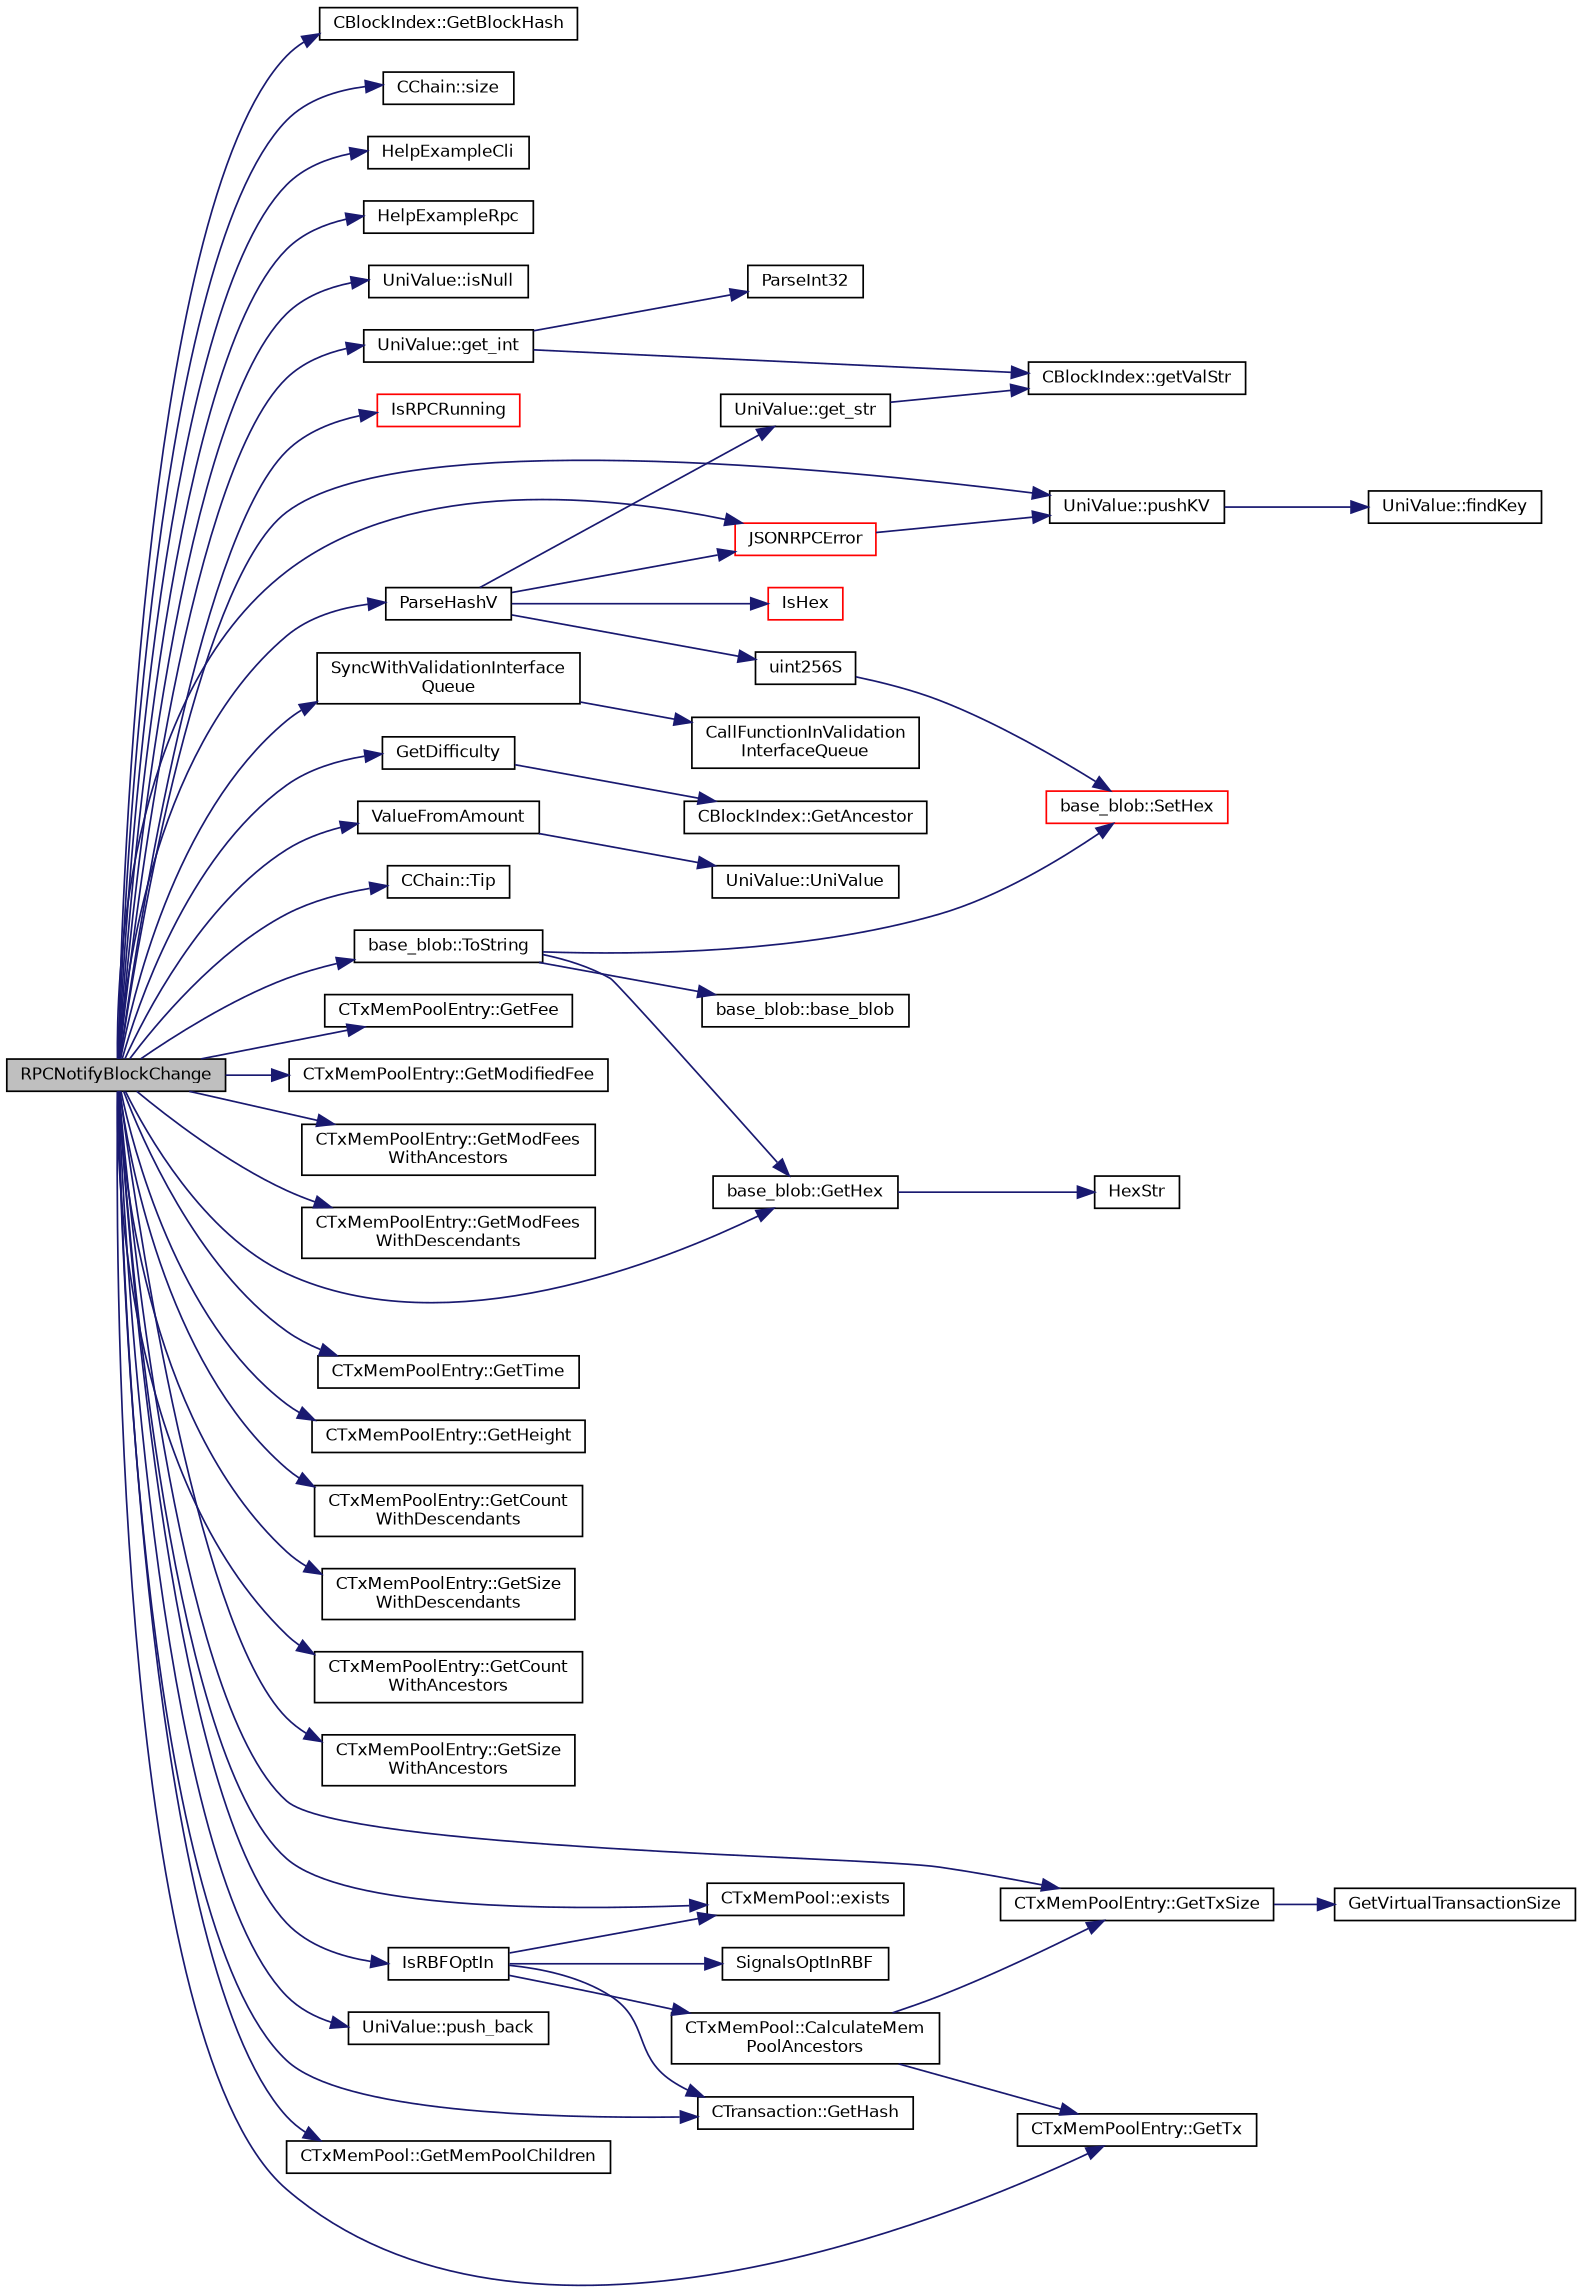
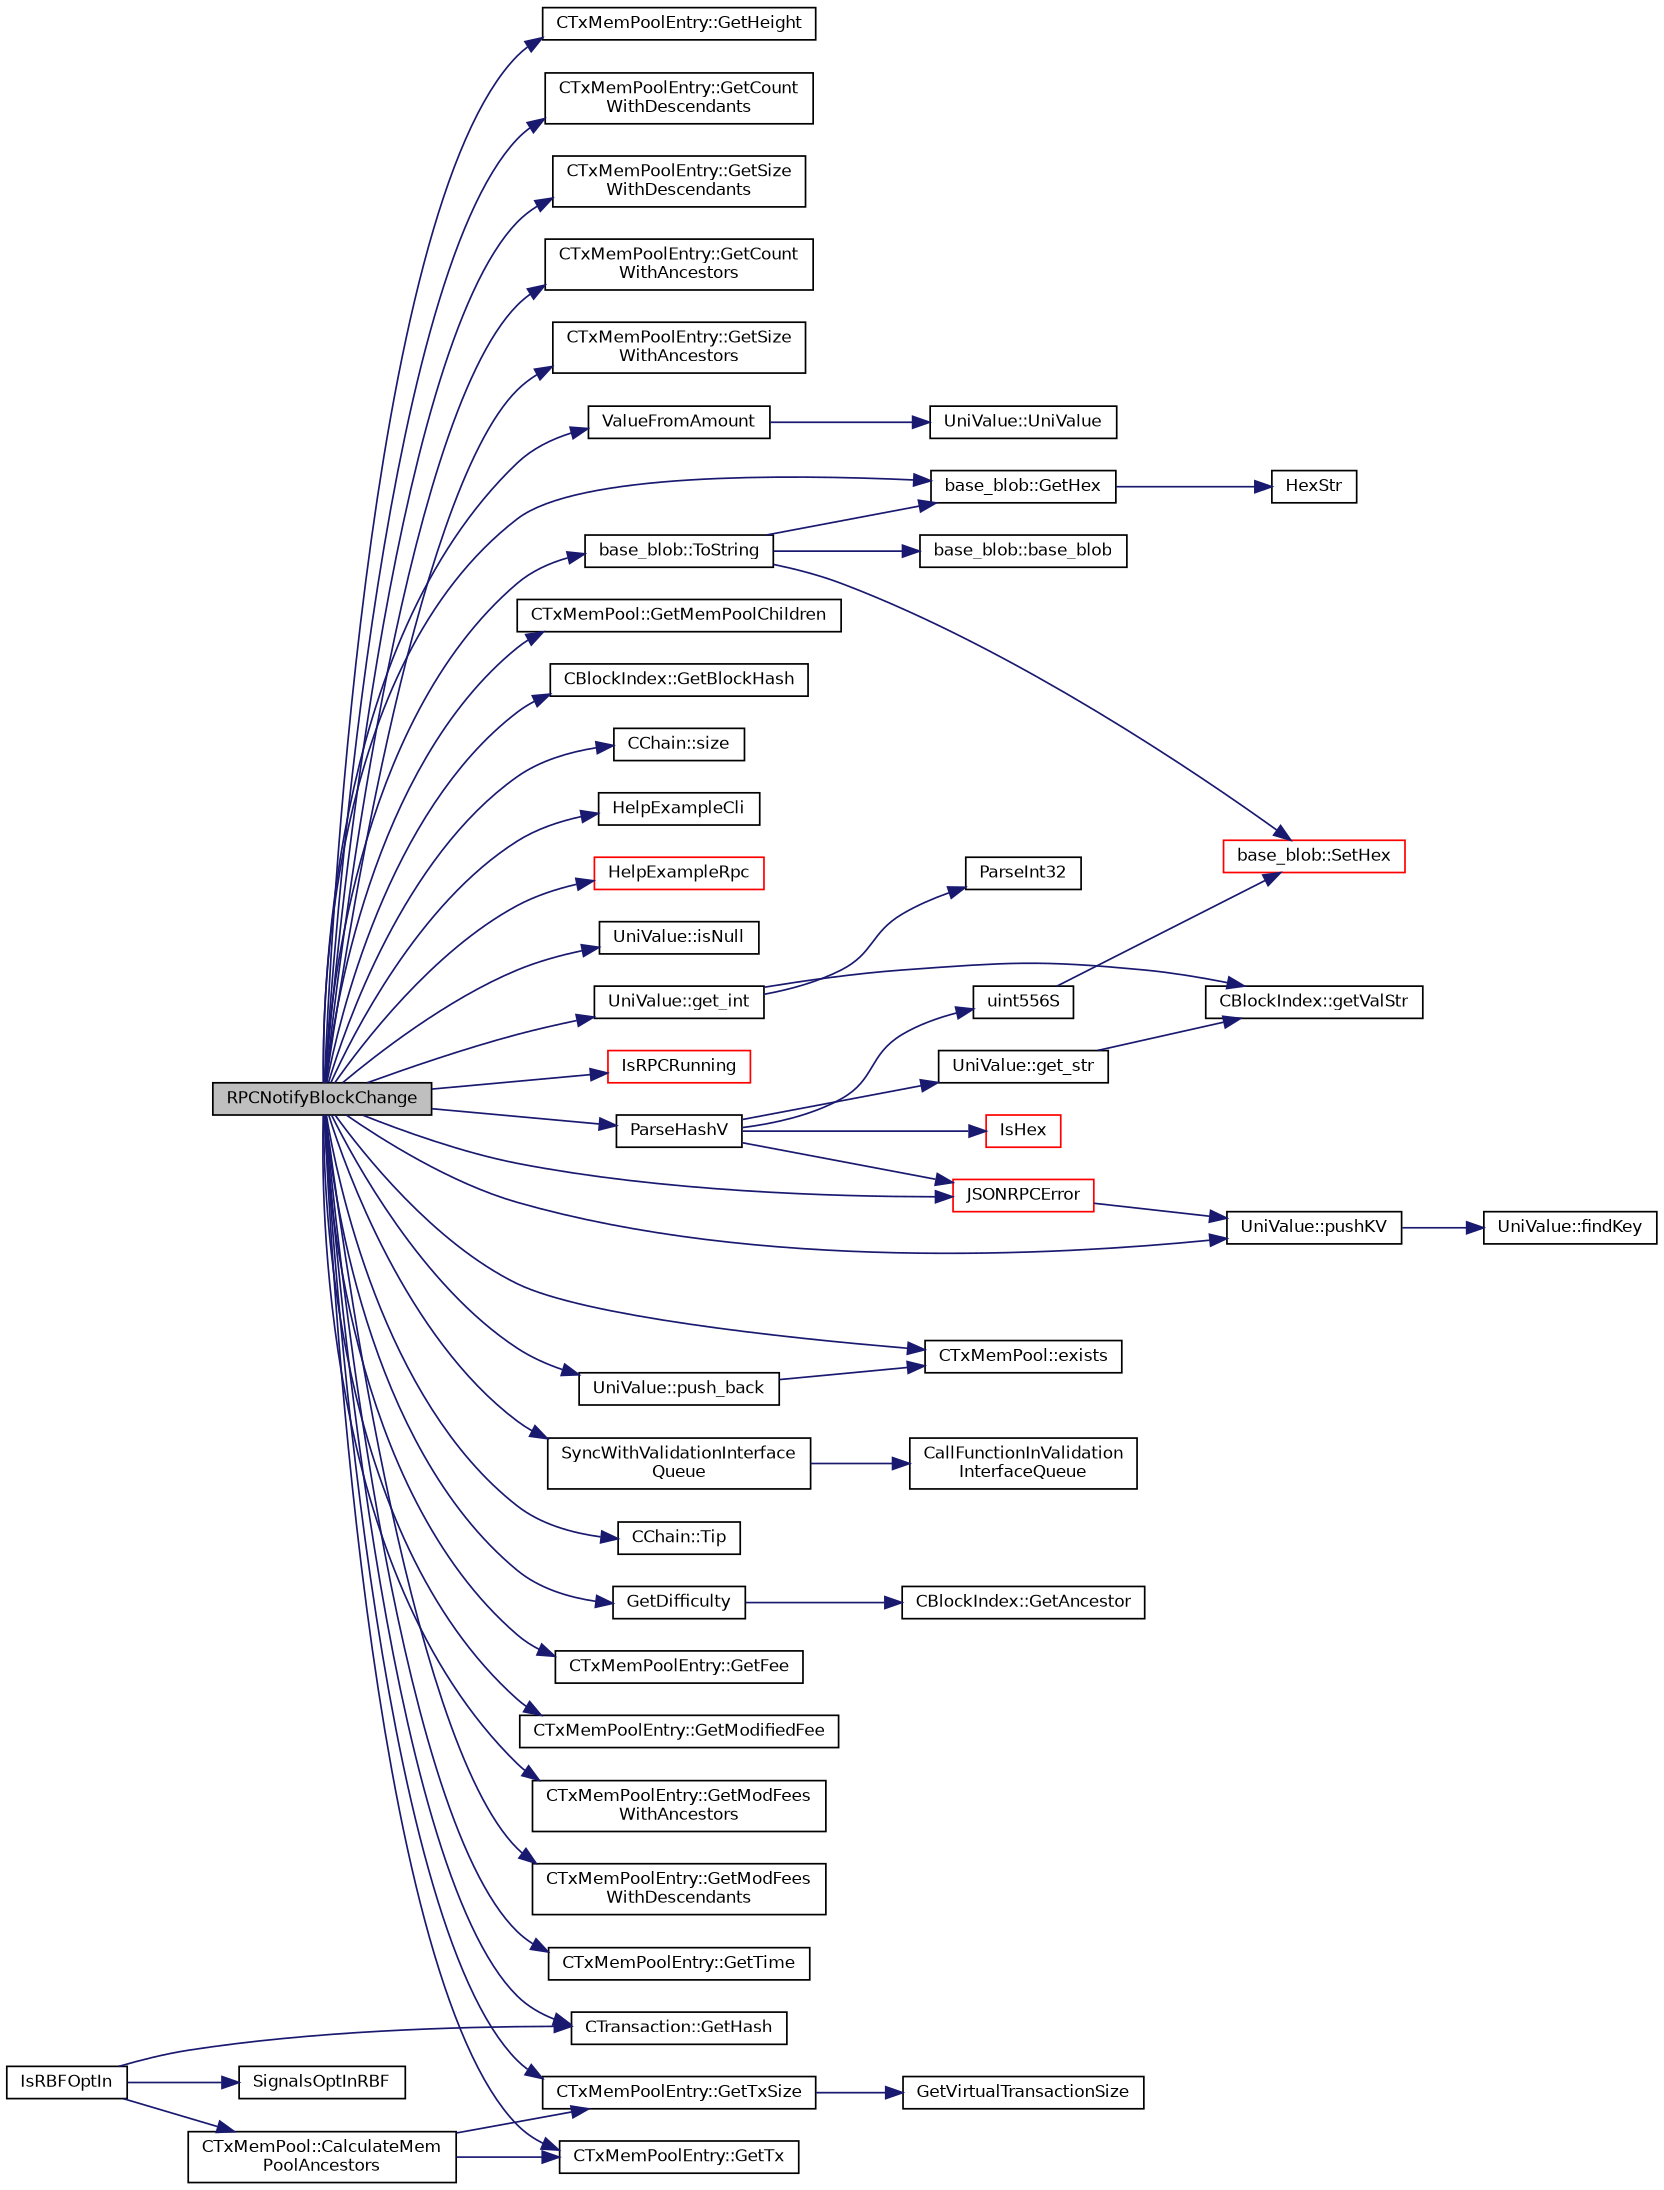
  digraph {
    rankdir=LR
    node [color=black fillcolor=white fontname=Helvetica fontsize=10 shape=record style=filled]
    edge [color=midnightblue fontname=Helvetica fontsize=10 labelfontname=Helvetica labelfontsize=10 style=solid]
    n1 [fillcolor=grey75 fontcolor=black height=0.2 label=RPCNotifyBlockChange width=0.4]
    n2 [height=0.2 label="CBlockIndex::GetBlockHash" width=0.4]
    n3 [height=0.2 label="CChain::size" width=0.4]
    n4 [height=0.2 label=HelpExampleCli width=0.4]
-   n5 [height=0.2 label=HelpExampleRpc width=0.4]
+   n5 [color=red height=0.2 label=HelpExampleRpc width=0.4]
    n6 [height=0.2 label="UniValue::isNull" width=0.4]
    n7 [height=0.2 label="UniValue::get_int" width=0.4]
    n8 [color=red height=0.2 label=IsRPCRunning width=0.4]
    n9 [height=0.2 label="UniValue::pushKV" width=0.4]
    n10 [height=0.2 label="base_blob::GetHex" width=0.4]
    n11 [height=0.2 label=ParseHashV width=0.4]
    n12 [color=red height=0.2 label=JSONRPCError width=0.4]
    n13 [height=0.2 label="SyncWithValidationInterface\lQueue" width=0.4]
    n14 [height=0.2 label=GetDifficulty width=0.4]
    n15 [height=0.2 label="CChain::Tip" width=0.4]
    n16 [height=0.2 label=ValueFromAmount width=0.4]
    n17 [height=0.2 label="CTxMemPoolEntry::GetFee" width=0.4]
    n18 [height=0.2 label="CTxMemPoolEntry::GetModifiedFee" width=0.4]
    n19 [height=0.2 label="CTxMemPoolEntry::GetModFees\lWithAncestors" width=0.4]
    n20 [height=0.2 label="CTxMemPoolEntry::GetModFees\lWithDescendants" width=0.4]
    n21 [height=0.2 label="CTxMemPoolEntry::GetTxSize" width=0.4]
    n22 [height=0.2 label="CTxMemPoolEntry::GetTime" width=0.4]
    n23 [height=0.2 label="CTxMemPoolEntry::GetHeight" width=0.4]
    n24 [height=0.2 label="CTxMemPoolEntry::GetCount\lWithDescendants" width=0.4]
    n25 [height=0.2 label="CTxMemPoolEntry::GetSize\lWithDescendants" width=0.4]
    n26 [height=0.2 label="CTxMemPoolEntry::GetCount\lWithAncestors" width=0.4]
    n27 [height=0.2 label="CTxMemPoolEntry::GetSize\lWithAncestors" width=0.4]
    n28 [height=0.2 label="CTxMemPoolEntry::GetTx" width=0.4]
    n29 [height=0.2 label="CTxMemPool::exists" width=0.4]
    n30 [height=0.2 label="base_blob::ToString" width=0.4]
    n31 [height=0.2 label="UniValue::push_back" width=0.4]
    n32 [height=0.2 label="CTransaction::GetHash" width=0.4]
    n33 [height=0.2 label="CTxMemPool::GetMemPoolChildren" width=0.4]
    n34 [height=0.2 label=IsRBFOptIn width=0.4]
    n35 [height=0.2 label=ParseInt32 width=0.4]
    n36 [height=0.2 label="CBlockIndex::getValStr" width=0.4]
    n37 [height=0.2 label="UniValue::findKey" width=0.4]
    n38 [height=0.2 label=HexStr width=0.4]
    n39 [height=0.2 label="UniValue::get_str" width=0.4]
    n40 [color=red height=0.2 label=IsHex width=0.4]
-   n41 [height=0.2 label=uint256S width=0.4]
+   n41 [height=0.2 label=uint556S width=0.4]
    n42 [height=0.2 label="CallFunctionInValidation\lInterfaceQueue" width=0.4]
    n43 [height=0.2 label="CBlockIndex::GetAncestor" width=0.4]
    n44 [height=0.2 label="UniValue::UniValue" width=0.4]
    n45 [height=0.2 label=GetVirtualTransactionSize width=0.4]
    n46 [color=red height=0.2 label="base_blob::SetHex" width=0.4]
    n47 [height=0.2 label="base_blob::base_blob" width=0.4]
    n48 [height=0.2 label=SignalsOptInRBF width=0.4]
    n49 [height=0.2 label="CTxMemPool::CalculateMem\lPoolAncestors" width=0.4]
    n1 -> n2
    n1 -> n3
    n1 -> n4
    n1 -> n5
    n1 -> n6
    n1 -> n7
    n1 -> n8
    n1 -> n9
    n1 -> n10
    n1 -> n11
    n1 -> n12
    n1 -> n13
    n1 -> n14
    n1 -> n15
    n1 -> n16
    n1 -> n17
    n1 -> n18
    n1 -> n19
    n1 -> n20
    n1 -> n21
    n1 -> n22
    n1 -> n23
    n1 -> n24
    n1 -> n25
    n1 -> n26
    n1 -> n27
    n1 -> n28
    n1 -> n29
    n1 -> n30
    n1 -> n31
    n1 -> n32
    n1 -> n33
-   n1 -> n34
    n7 -> n35
    n7 -> n36
    n9 -> n37
    n10 -> n38
    n11 -> n12
    n11 -> n39
    n11 -> n40
    n11 -> n41
    n12 -> n9
    n13 -> n42
    n14 -> n43
    n16 -> n44
    n21 -> n45
    n30 -> n10
    n30 -> n46
    n30 -> n47
-   n34 -> n29
+   n31 -> n29
    n34 -> n32
    n34 -> n48
    n34 -> n49
    n39 -> n36
    n41 -> n46
    n49 -> n21
    n49 -> n28
  }
